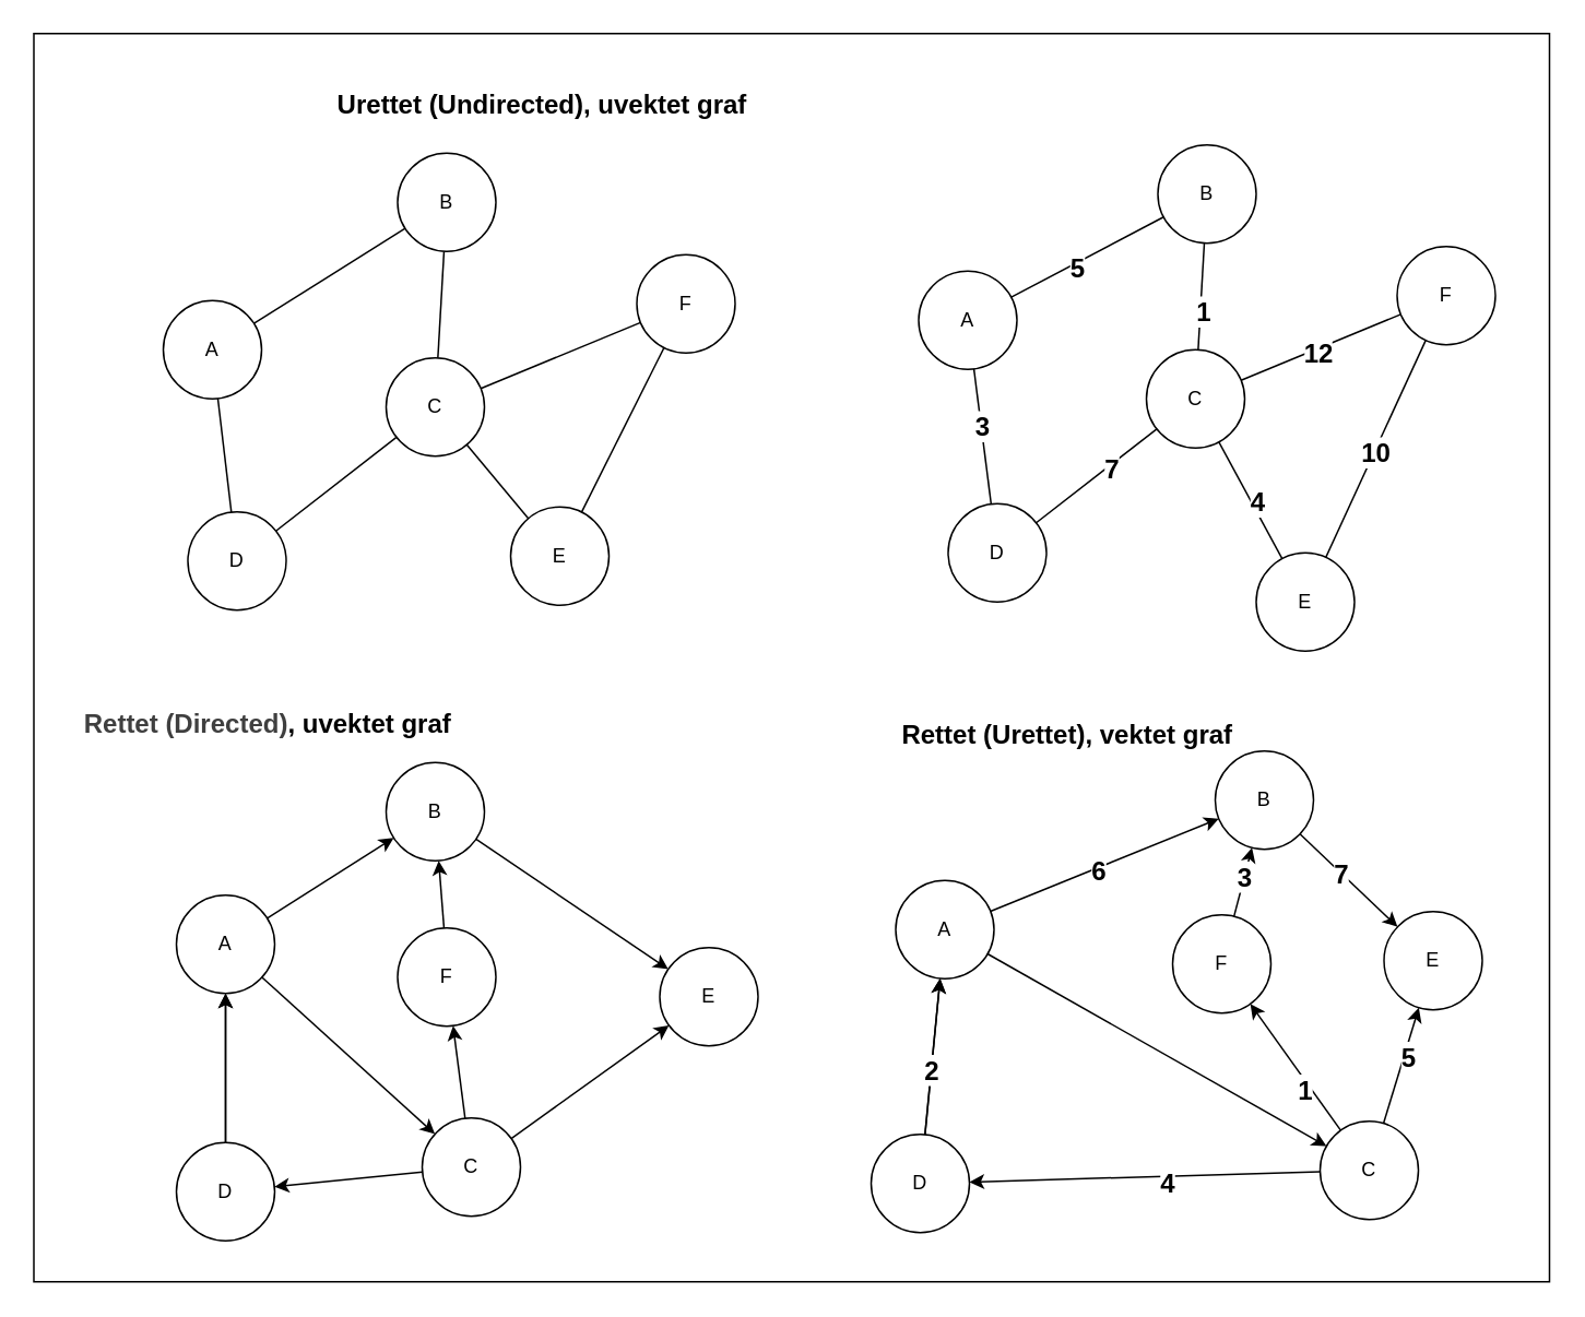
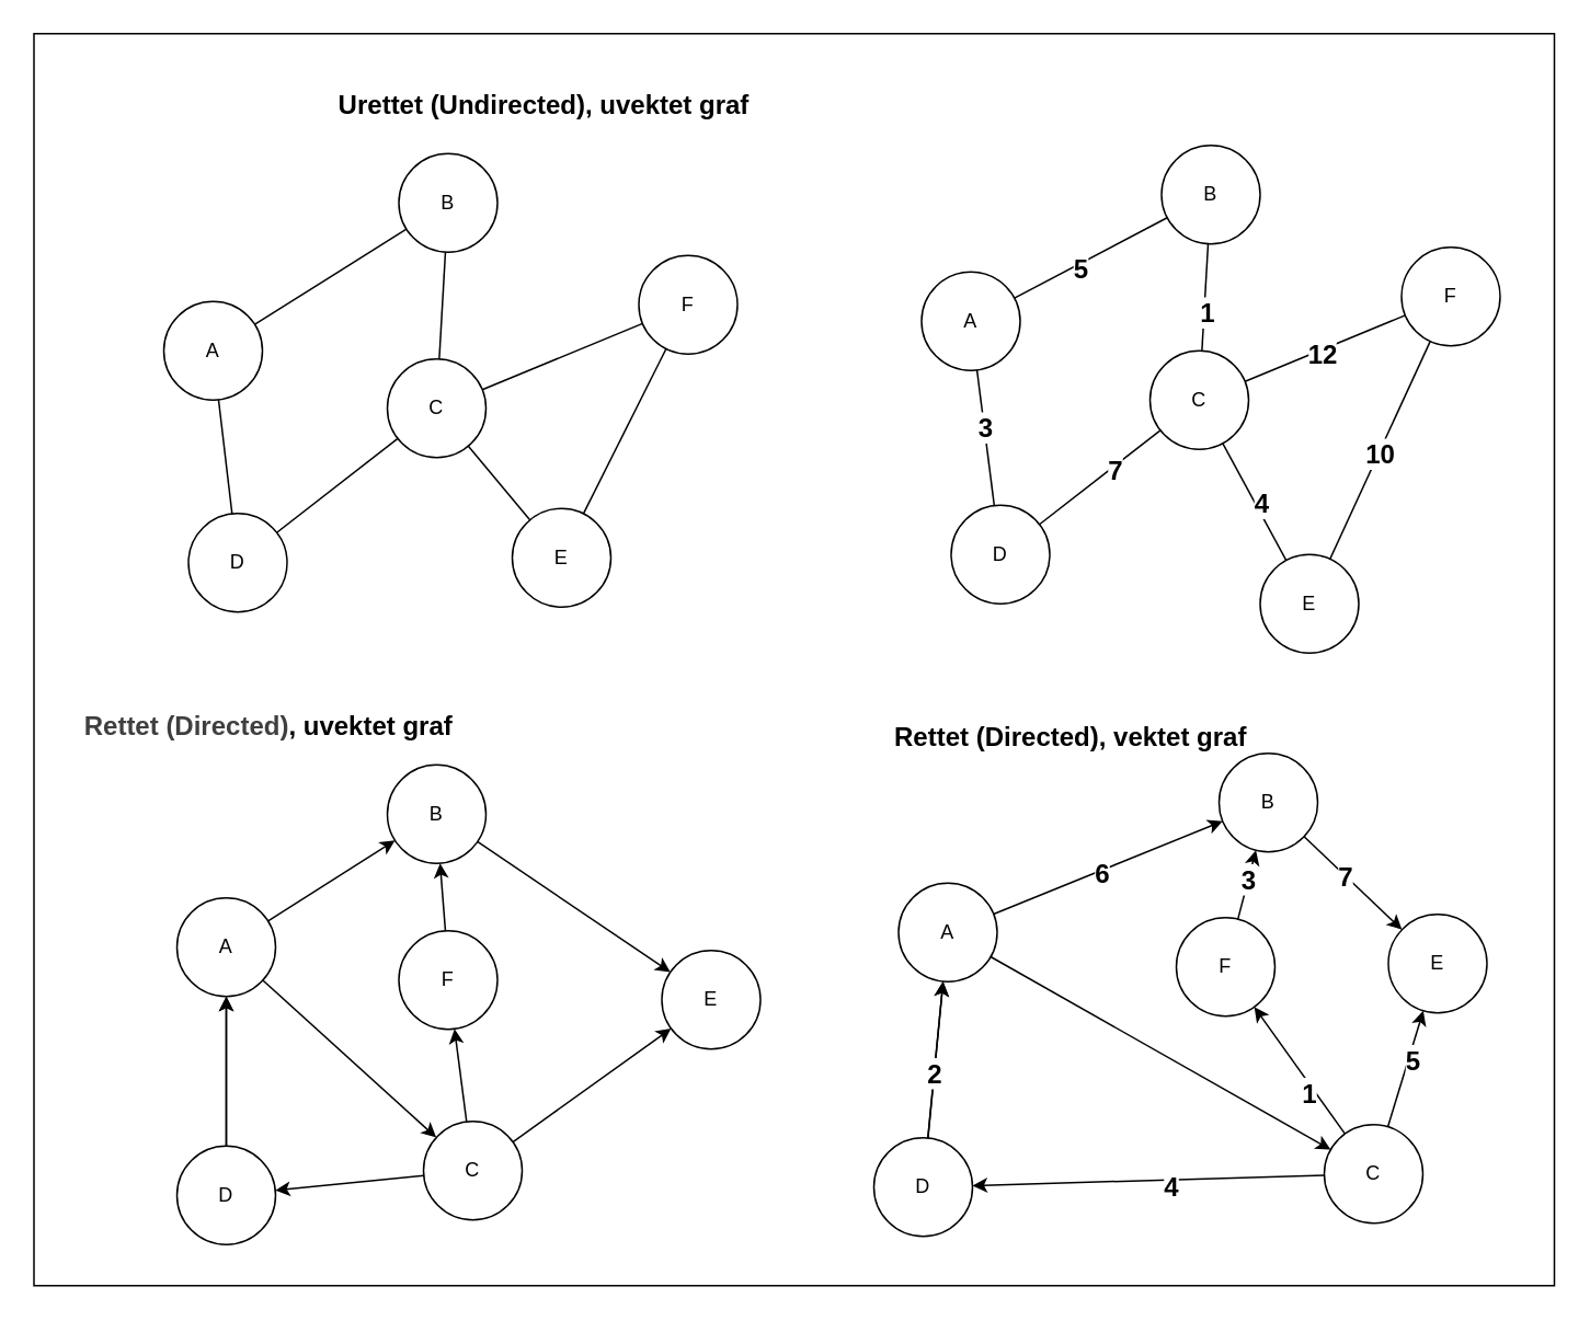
  <mxCell id="0" />
  <mxCell id="1" parent="0" />
  <mxCell id="2" value="" style="rounded=0;whiteSpace=wrap;html=1;" parent="1" vertex="1"><mxGeometry x="20" y="20" width="925" height="762" as="geometry" /></mxCell>
  <mxCell id="3" value="A" style="ellipse;whiteSpace=wrap;html=1;aspect=fixed;" parent="1" vertex="1"><mxGeometry x="99" y="183" width="60" height="60" as="geometry" /></mxCell>
  <mxCell id="4" value="B" style="ellipse;whiteSpace=wrap;html=1;aspect=fixed;" parent="1" vertex="1"><mxGeometry x="242" y="93" width="60" height="60" as="geometry" /></mxCell>
  <mxCell id="5" value="D" style="ellipse;whiteSpace=wrap;html=1;aspect=fixed;" parent="1" vertex="1"><mxGeometry x="114" y="312" width="60" height="60" as="geometry" /></mxCell>
  <mxCell id="6" value="F" style="ellipse;whiteSpace=wrap;html=1;aspect=fixed;" parent="1" vertex="1"><mxGeometry x="388" y="155" width="60" height="60" as="geometry" /></mxCell>
  <mxCell id="7" value="E" style="ellipse;whiteSpace=wrap;html=1;aspect=fixed;" parent="1" vertex="1"><mxGeometry x="311" y="309" width="60" height="60" as="geometry" /></mxCell>
  <mxCell id="8" value="C" style="ellipse;whiteSpace=wrap;html=1;aspect=fixed;" parent="1" vertex="1"><mxGeometry x="235" y="218" width="60" height="60" as="geometry" /></mxCell>
  <mxCell id="9" value="" style="endArrow=none;html=1;" parent="1" source="8" target="6" edge="1"><mxGeometry width="50" height="50" relative="1" as="geometry"><mxPoint x="386" y="467" as="sourcePoint" /><mxPoint x="436" y="417" as="targetPoint" /></mxGeometry></mxCell>
  <mxCell id="10" value="" style="endArrow=none;html=1;" parent="1" source="7" target="6" edge="1"><mxGeometry width="50" height="50" relative="1" as="geometry"><mxPoint x="339" y="293" as="sourcePoint" /><mxPoint x="516" y="245" as="targetPoint" /></mxGeometry></mxCell>
  <mxCell id="11" value="" style="endArrow=none;html=1;" parent="1" source="3" target="5" edge="1"><mxGeometry width="50" height="50" relative="1" as="geometry"><mxPoint x="349" y="303" as="sourcePoint" /><mxPoint x="526" y="255" as="targetPoint" /></mxGeometry></mxCell>
  <mxCell id="12" value="" style="endArrow=none;html=1;" parent="1" source="8" target="4" edge="1"><mxGeometry width="50" height="50" relative="1" as="geometry"><mxPoint x="359" y="313" as="sourcePoint" /><mxPoint x="536" y="265" as="targetPoint" /></mxGeometry></mxCell>
  <mxCell id="13" value="" style="endArrow=none;html=1;" parent="1" source="3" target="4" edge="1"><mxGeometry width="50" height="50" relative="1" as="geometry"><mxPoint x="369" y="323" as="sourcePoint" /><mxPoint x="546" y="275" as="targetPoint" /></mxGeometry></mxCell>
  <mxCell id="14" value="" style="endArrow=none;html=1;" parent="1" source="7" target="8" edge="1"><mxGeometry width="50" height="50" relative="1" as="geometry"><mxPoint x="379" y="333" as="sourcePoint" /><mxPoint x="556" y="285" as="targetPoint" /></mxGeometry></mxCell>
  <mxCell id="15" value="" style="endArrow=none;html=1;" parent="1" source="5" target="8" edge="1"><mxGeometry width="50" height="50" relative="1" as="geometry"><mxPoint x="389" y="343" as="sourcePoint" /><mxPoint x="566" y="295" as="targetPoint" /></mxGeometry></mxCell>
  <mxCell id="16" value="A" style="ellipse;whiteSpace=wrap;html=1;aspect=fixed;" parent="1" vertex="1"><mxGeometry x="107" y="546" width="60" height="60" as="geometry" /></mxCell>
  <mxCell id="17" value="B" style="ellipse;whiteSpace=wrap;html=1;aspect=fixed;" parent="1" vertex="1"><mxGeometry x="235" y="465" width="60" height="60" as="geometry" /></mxCell>
  <mxCell id="18" value="" style="edgeStyle=none;html=1;" parent="1" source="19" target="16" edge="1"><mxGeometry relative="1" as="geometry" /></mxCell>
  <mxCell id="19" value="D" style="ellipse;whiteSpace=wrap;html=1;aspect=fixed;" parent="1" vertex="1"><mxGeometry x="107" y="697" width="60" height="60" as="geometry" /></mxCell>
  <mxCell id="20" value="F" style="ellipse;whiteSpace=wrap;html=1;aspect=fixed;" parent="1" vertex="1"><mxGeometry x="242" y="566" width="60" height="60" as="geometry" /></mxCell>
  <mxCell id="21" value="E" style="ellipse;whiteSpace=wrap;html=1;aspect=fixed;" parent="1" vertex="1"><mxGeometry x="402" y="578" width="60" height="60" as="geometry" /></mxCell>
  <mxCell id="22" value="C" style="ellipse;whiteSpace=wrap;html=1;aspect=fixed;" parent="1" vertex="1"><mxGeometry x="257" y="682" width="60" height="60" as="geometry" /></mxCell>
  <mxCell id="23" value="" style="endArrow=classic;html=1;" parent="1" source="16" target="17" edge="1"><mxGeometry width="50" height="50" relative="1" as="geometry"><mxPoint x="485" y="464" as="sourcePoint" /><mxPoint x="535" y="414" as="targetPoint" /></mxGeometry></mxCell>
  <mxCell id="24" value="" style="endArrow=classic;html=1;" parent="1" source="16" target="22" edge="1"><mxGeometry width="50" height="50" relative="1" as="geometry"><mxPoint x="156" y="624" as="sourcePoint" /><mxPoint x="243" y="551" as="targetPoint" /></mxGeometry></mxCell>
  <mxCell id="25" value="" style="endArrow=classic;html=1;" parent="1" source="19" target="16" edge="1"><mxGeometry width="50" height="50" relative="1" as="geometry"><mxPoint x="162" y="648" as="sourcePoint" /><mxPoint x="269" y="668" as="targetPoint" /></mxGeometry></mxCell>
  <mxCell id="26" value="" style="endArrow=classic;html=1;" parent="1" source="22" target="21" edge="1"><mxGeometry width="50" height="50" relative="1" as="geometry"><mxPoint x="162" y="648" as="sourcePoint" /><mxPoint x="269" y="668" as="targetPoint" /></mxGeometry></mxCell>
  <mxCell id="27" value="" style="endArrow=classic;html=1;" parent="1" source="22" target="20" edge="1"><mxGeometry width="50" height="50" relative="1" as="geometry"><mxPoint x="312" y="701" as="sourcePoint" /><mxPoint x="353" y="778" as="targetPoint" /></mxGeometry></mxCell>
  <mxCell id="28" value="" style="endArrow=classic;html=1;" parent="1" source="22" target="19" edge="1"><mxGeometry width="50" height="50" relative="1" as="geometry"><mxPoint x="325" y="661" as="sourcePoint" /><mxPoint x="449" y="602" as="targetPoint" /></mxGeometry></mxCell>
  <mxCell id="29" value="" style="endArrow=classic;html=1;" parent="1" source="17" target="21" edge="1"><mxGeometry width="50" height="50" relative="1" as="geometry"><mxPoint x="156" y="624" as="sourcePoint" /><mxPoint x="415" y="669" as="targetPoint" /></mxGeometry></mxCell>
  <mxCell id="30" value="" style="endArrow=classic;html=1;" parent="1" source="20" target="17" edge="1"><mxGeometry width="50" height="50" relative="1" as="geometry"><mxPoint x="270" y="619" as="sourcePoint" /><mxPoint x="278" y="650" as="targetPoint" /></mxGeometry></mxCell>
  <mxCell id="31" value="A" style="ellipse;whiteSpace=wrap;html=1;aspect=fixed;" parent="1" vertex="1"><mxGeometry x="560" y="165" width="60" height="60" as="geometry" /></mxCell>
  <mxCell id="32" value="B" style="ellipse;whiteSpace=wrap;html=1;aspect=fixed;" parent="1" vertex="1"><mxGeometry x="706" y="88" width="60" height="60" as="geometry" /></mxCell>
  <mxCell id="33" value="D" style="ellipse;whiteSpace=wrap;html=1;aspect=fixed;" parent="1" vertex="1"><mxGeometry x="578" y="307" width="60" height="60" as="geometry" /></mxCell>
  <mxCell id="34" value="F" style="ellipse;whiteSpace=wrap;html=1;aspect=fixed;" parent="1" vertex="1"><mxGeometry x="852" y="150" width="60" height="60" as="geometry" /></mxCell>
  <mxCell id="35" value="E" style="ellipse;whiteSpace=wrap;html=1;aspect=fixed;" parent="1" vertex="1"><mxGeometry x="766" y="337" width="60" height="60" as="geometry" /></mxCell>
  <mxCell id="36" value="C" style="ellipse;whiteSpace=wrap;html=1;aspect=fixed;" parent="1" vertex="1"><mxGeometry x="699" y="213" width="60" height="60" as="geometry" /></mxCell>
  <mxCell id="37" value="" style="endArrow=none;html=1;" parent="1" source="36" target="34" edge="1"><mxGeometry width="50" height="50" relative="1" as="geometry"><mxPoint x="850" y="462" as="sourcePoint" /><mxPoint x="900" y="412" as="targetPoint" /></mxGeometry></mxCell>
  <mxCell id="38" value="&lt;b&gt;&lt;font style=&quot;font-size: 16px;&quot;&gt;12&lt;/font&gt;&lt;/b&gt;" style="edgeLabel;html=1;align=center;verticalAlign=middle;resizable=0;points=[];" parent="37" vertex="1" connectable="0"><mxGeometry x="-0.044" y="-2" relative="1" as="geometry"><mxPoint as="offset" /></mxGeometry></mxCell>
  <mxCell id="39" value="" style="endArrow=none;html=1;" parent="1" source="35" target="34" edge="1"><mxGeometry width="50" height="50" relative="1" as="geometry"><mxPoint x="803" y="288" as="sourcePoint" /><mxPoint x="980" y="240" as="targetPoint" /></mxGeometry></mxCell>
  <mxCell id="40" value="&lt;font style=&quot;font-size: 16px;&quot;&gt;&lt;b&gt;10&lt;/b&gt;&lt;/font&gt;" style="edgeLabel;html=1;align=center;verticalAlign=middle;resizable=0;points=[];" parent="39" vertex="1" connectable="0"><mxGeometry x="-0.024" relative="1" as="geometry"><mxPoint as="offset" /></mxGeometry></mxCell>
  <mxCell id="41" value="" style="endArrow=none;html=1;" parent="1" source="31" target="33" edge="1"><mxGeometry width="50" height="50" relative="1" as="geometry"><mxPoint x="813" y="298" as="sourcePoint" /><mxPoint x="990" y="250" as="targetPoint" /></mxGeometry></mxCell>
  <mxCell id="42" value="&lt;b&gt;&lt;font style=&quot;font-size: 16px;&quot;&gt;3&lt;/font&gt;&lt;/b&gt;" style="edgeLabel;html=1;align=center;verticalAlign=middle;resizable=0;points=[];" parent="41" vertex="1" connectable="0"><mxGeometry x="-0.158" relative="1" as="geometry"><mxPoint as="offset" /></mxGeometry></mxCell>
  <mxCell id="43" value="" style="endArrow=none;html=1;" parent="1" source="36" target="32" edge="1"><mxGeometry width="50" height="50" relative="1" as="geometry"><mxPoint x="823" y="308" as="sourcePoint" /><mxPoint x="1000" y="260" as="targetPoint" /></mxGeometry></mxCell>
  <mxCell id="44" value="1" style="edgeLabel;html=1;align=center;verticalAlign=middle;resizable=0;points=[];" parent="43" vertex="1" connectable="0"><mxGeometry x="-0.227" y="-2" relative="1" as="geometry"><mxPoint as="offset" /></mxGeometry></mxCell>
  <mxCell id="45" value="&lt;b&gt;&lt;font style=&quot;font-size: 16px;&quot;&gt;1&lt;/font&gt;&lt;/b&gt;" style="edgeLabel;html=1;align=center;verticalAlign=middle;resizable=0;points=[];" parent="43" vertex="1" connectable="0"><mxGeometry x="-0.258" y="-2" relative="1" as="geometry"><mxPoint as="offset" /></mxGeometry></mxCell>
  <mxCell id="46" value="" style="endArrow=none;html=1;" parent="1" source="31" target="32" edge="1"><mxGeometry width="50" height="50" relative="1" as="geometry"><mxPoint x="833" y="318" as="sourcePoint" /><mxPoint x="1010" y="270" as="targetPoint" /></mxGeometry></mxCell>
  <mxCell id="47" value="&lt;font style=&quot;font-size: 16px;&quot;&gt;&lt;b&gt;5&lt;/b&gt;&lt;/font&gt;" style="edgeLabel;html=1;align=center;verticalAlign=middle;resizable=0;points=[];" parent="46" vertex="1" connectable="0"><mxGeometry x="-0.169" y="-3" relative="1" as="geometry"><mxPoint y="-1" as="offset" /></mxGeometry></mxCell>
  <mxCell id="48" value="" style="endArrow=none;html=1;" parent="1" source="35" target="36" edge="1"><mxGeometry width="50" height="50" relative="1" as="geometry"><mxPoint x="843" y="328" as="sourcePoint" /><mxPoint x="1020" y="280" as="targetPoint" /></mxGeometry></mxCell>
  <mxCell id="49" value="&lt;b&gt;&lt;font style=&quot;font-size: 16px;&quot;&gt;4&lt;/font&gt;&lt;/b&gt;" style="edgeLabel;html=1;align=center;verticalAlign=middle;resizable=0;points=[];" parent="48" vertex="1" connectable="0"><mxGeometry x="-0.063" y="-3" relative="1" as="geometry"><mxPoint as="offset" /></mxGeometry></mxCell>
  <mxCell id="50" value="" style="endArrow=none;html=1;" parent="1" source="33" target="36" edge="1"><mxGeometry width="50" height="50" relative="1" as="geometry"><mxPoint x="853" y="338" as="sourcePoint" /><mxPoint x="1030" y="290" as="targetPoint" /></mxGeometry></mxCell>
  <mxCell id="51" value="&lt;font style=&quot;font-size: 16px;&quot;&gt;&lt;b&gt;7&lt;/b&gt;&lt;/font&gt;" style="edgeLabel;html=1;align=center;verticalAlign=middle;resizable=0;points=[];" parent="50" vertex="1" connectable="0"><mxGeometry x="0.197" y="-2" relative="1" as="geometry"><mxPoint as="offset" /></mxGeometry></mxCell>
  <mxCell id="52" value="A" style="ellipse;whiteSpace=wrap;html=1;aspect=fixed;" parent="1" vertex="1"><mxGeometry x="546" y="537" width="60" height="60" as="geometry" /></mxCell>
  <mxCell id="53" value="B" style="ellipse;whiteSpace=wrap;html=1;aspect=fixed;" parent="1" vertex="1"><mxGeometry x="741" y="458" width="60" height="60" as="geometry" /></mxCell>
  <mxCell id="54" value="" style="edgeStyle=none;html=1;" parent="1" source="55" target="52" edge="1"><mxGeometry relative="1" as="geometry" /></mxCell>
  <mxCell id="55" value="D" style="ellipse;whiteSpace=wrap;html=1;aspect=fixed;" parent="1" vertex="1"><mxGeometry x="531" y="692" width="60" height="60" as="geometry" /></mxCell>
  <mxCell id="56" value="F" style="ellipse;whiteSpace=wrap;html=1;aspect=fixed;" parent="1" vertex="1"><mxGeometry x="715" y="558" width="60" height="60" as="geometry" /></mxCell>
  <mxCell id="57" value="E" style="ellipse;whiteSpace=wrap;html=1;aspect=fixed;" parent="1" vertex="1"><mxGeometry x="844" y="556" width="60" height="60" as="geometry" /></mxCell>
  <mxCell id="58" value="C" style="ellipse;whiteSpace=wrap;html=1;aspect=fixed;" parent="1" vertex="1"><mxGeometry x="805" y="684" width="60" height="60" as="geometry" /></mxCell>
  <mxCell id="59" value="" style="endArrow=classic;html=1;" parent="1" source="52" target="53" edge="1"><mxGeometry width="50" height="50" relative="1" as="geometry"><mxPoint x="927" y="442" as="sourcePoint" /><mxPoint x="977" y="392" as="targetPoint" /></mxGeometry></mxCell>
  <mxCell id="60" value="&lt;b&gt;&lt;font style=&quot;font-size: 16px;&quot;&gt;6&lt;/font&gt;&lt;/b&gt;" style="edgeLabel;html=1;align=center;verticalAlign=middle;resizable=0;points=[];" parent="59" vertex="1" connectable="0"><mxGeometry x="-0.068" y="-1" relative="1" as="geometry"><mxPoint as="offset" /></mxGeometry></mxCell>
  <mxCell id="61" value="" style="endArrow=classic;html=1;" parent="1" source="52" target="58" edge="1"><mxGeometry width="50" height="50" relative="1" as="geometry"><mxPoint x="598" y="602" as="sourcePoint" /><mxPoint x="685" y="529" as="targetPoint" /></mxGeometry></mxCell>
  <mxCell id="62" value="" style="endArrow=classic;html=1;" parent="1" source="55" target="52" edge="1"><mxGeometry width="50" height="50" relative="1" as="geometry"><mxPoint x="604" y="626" as="sourcePoint" /><mxPoint x="711" y="646" as="targetPoint" /></mxGeometry></mxCell>
  <mxCell id="63" value="&lt;b&gt;&lt;font style=&quot;font-size: 16px;&quot;&gt;2&lt;/font&gt;&lt;/b&gt;" style="edgeLabel;html=1;align=center;verticalAlign=middle;resizable=0;points=[];" parent="62" vertex="1" connectable="0"><mxGeometry x="-0.164" relative="1" as="geometry"><mxPoint as="offset" /></mxGeometry></mxCell>
  <mxCell id="64" value="" style="endArrow=classic;html=1;" parent="1" source="58" target="57" edge="1"><mxGeometry width="50" height="50" relative="1" as="geometry"><mxPoint x="604" y="626" as="sourcePoint" /><mxPoint x="711" y="646" as="targetPoint" /></mxGeometry></mxCell>
  <mxCell id="65" value="&lt;b&gt;&lt;font style=&quot;font-size: 16px;&quot;&gt;5&lt;/font&gt;&lt;/b&gt;" style="edgeLabel;html=1;align=center;verticalAlign=middle;resizable=0;points=[];" parent="64" vertex="1" connectable="0"><mxGeometry x="0.176" y="-2" relative="1" as="geometry"><mxPoint as="offset" /></mxGeometry></mxCell>
  <mxCell id="66" value="" style="endArrow=classic;html=1;" parent="1" source="58" target="56" edge="1"><mxGeometry width="50" height="50" relative="1" as="geometry"><mxPoint x="754" y="679" as="sourcePoint" /><mxPoint x="795" y="756" as="targetPoint" /></mxGeometry></mxCell>
  <mxCell id="67" value="&lt;b&gt;&lt;font style=&quot;font-size: 16px;&quot;&gt;1&lt;/font&gt;&lt;/b&gt;" style="edgeLabel;html=1;align=center;verticalAlign=middle;resizable=0;points=[];" parent="66" vertex="1" connectable="0"><mxGeometry x="-0.301" y="3" relative="1" as="geometry"><mxPoint as="offset" /></mxGeometry></mxCell>
  <mxCell id="68" value="" style="endArrow=classic;html=1;" parent="1" source="58" target="55" edge="1"><mxGeometry width="50" height="50" relative="1" as="geometry"><mxPoint x="767" y="639" as="sourcePoint" /><mxPoint x="891" y="580" as="targetPoint" /></mxGeometry></mxCell>
  <mxCell id="69" value="&lt;b&gt;&lt;font style=&quot;font-size: 16px;&quot;&gt;4&lt;/font&gt;&lt;/b&gt;" style="edgeLabel;html=1;align=center;verticalAlign=middle;resizable=0;points=[];" parent="68" vertex="1" connectable="0"><mxGeometry x="-0.12" y="4" relative="1" as="geometry"><mxPoint as="offset" /></mxGeometry></mxCell>
  <mxCell id="70" value="" style="endArrow=classic;html=1;" parent="1" source="53" target="57" edge="1"><mxGeometry width="50" height="50" relative="1" as="geometry"><mxPoint x="598" y="602" as="sourcePoint" /><mxPoint x="857" y="647" as="targetPoint" /></mxGeometry></mxCell>
  <mxCell id="71" value="&lt;font style=&quot;font-size: 16px;&quot;&gt;&lt;b&gt;7&lt;/b&gt;&lt;/font&gt;" style="edgeLabel;html=1;align=center;verticalAlign=middle;resizable=0;points=[];" parent="70" vertex="1" connectable="0"><mxGeometry x="-0.175" relative="1" as="geometry"><mxPoint as="offset" /></mxGeometry></mxCell>
  <mxCell id="72" value="" style="endArrow=classic;html=1;" parent="1" source="56" target="53" edge="1"><mxGeometry width="50" height="50" relative="1" as="geometry"><mxPoint x="712" y="597" as="sourcePoint" /><mxPoint x="720" y="628" as="targetPoint" /></mxGeometry></mxCell>
  <mxCell id="73" value="&lt;font style=&quot;font-size: 16px;&quot;&gt;&lt;b&gt;3&lt;/b&gt;&lt;/font&gt;" style="edgeLabel;html=1;align=center;verticalAlign=middle;resizable=0;points=[];" parent="72" vertex="1" connectable="0"><mxGeometry x="0.138" relative="1" as="geometry"><mxPoint as="offset" /></mxGeometry></mxCell>
  <mxCell id="74" value="&lt;font style=&quot;&quot;&gt;&lt;span style=&quot;font-size: 16px;&quot;&gt;&lt;b&gt;Urettet (Undirected)&lt;/b&gt;&lt;/span&gt;&lt;b style=&quot;font-size: 16px;&quot;&gt;, uvektet graf&lt;/b&gt;&lt;/font&gt;" style="text;html=1;align=center;verticalAlign=middle;whiteSpace=wrap;rounded=0;" parent="1" vertex="1"><mxGeometry x="202" y="48" width="257" height="30" as="geometry" /></mxCell>
  <mxCell id="75" value="&lt;b style=&quot;color: rgb(63, 63, 63); scrollbar-color: rgb(226, 226, 226) rgb(251, 251, 251); font-size: 16px;&quot;&gt;Rettet&amp;nbsp;&lt;/b&gt;&lt;span style=&quot;color: rgb(63, 63, 63); scrollbar-color: rgb(226, 226, 226) rgb(251, 251, 251); font-size: 16px;&quot;&gt;&lt;b style=&quot;color: rgb(63, 63, 63); scrollbar-color: rgb(226, 226, 226) rgb(251, 251, 251);&quot;&gt;(Directed)&lt;/b&gt;&lt;/span&gt;&lt;span style=&quot;font-size: 16px;&quot;&gt;&lt;b&gt;, uvektet graf&lt;/b&gt;&lt;/span&gt;" style="text;html=1;align=center;verticalAlign=middle;whiteSpace=wrap;rounded=0;" parent="1" vertex="1"><mxGeometry x="49" y="426" width="228" height="30" as="geometry" /></mxCell>
- <mxCell id="76" value="&lt;b style=&quot;font-size: 16px;&quot;&gt;Rettet &lt;/b&gt;&lt;span style=&quot;font-size: 16px;&quot;&gt;&lt;b&gt;(Urettet)&lt;/b&gt;&lt;/span&gt;&lt;b style=&quot;font-size: 16px;&quot;&gt;, vektet graf&lt;/b&gt;" style="text;html=1;align=center;verticalAlign=middle;whiteSpace=wrap;rounded=0;" parent="1" vertex="1"><mxGeometry x="533" y="433" width="236" height="30" as="geometry" /></mxCell>
+ <mxCell id="76" value="&lt;b style=&quot;font-size: 16px;&quot;&gt;Rettet &lt;/b&gt;&lt;span style=&quot;font-size: 16px;&quot;&gt;&lt;b&gt;(Directed)&lt;/b&gt;&lt;/span&gt;&lt;b style=&quot;font-size: 16px;&quot;&gt;, vektet graf&lt;/b&gt;" style="text;html=1;align=center;verticalAlign=middle;whiteSpace=wrap;rounded=0;" parent="1" vertex="1"><mxGeometry x="533" y="433" width="236" height="30" as="geometry" /></mxCell>
